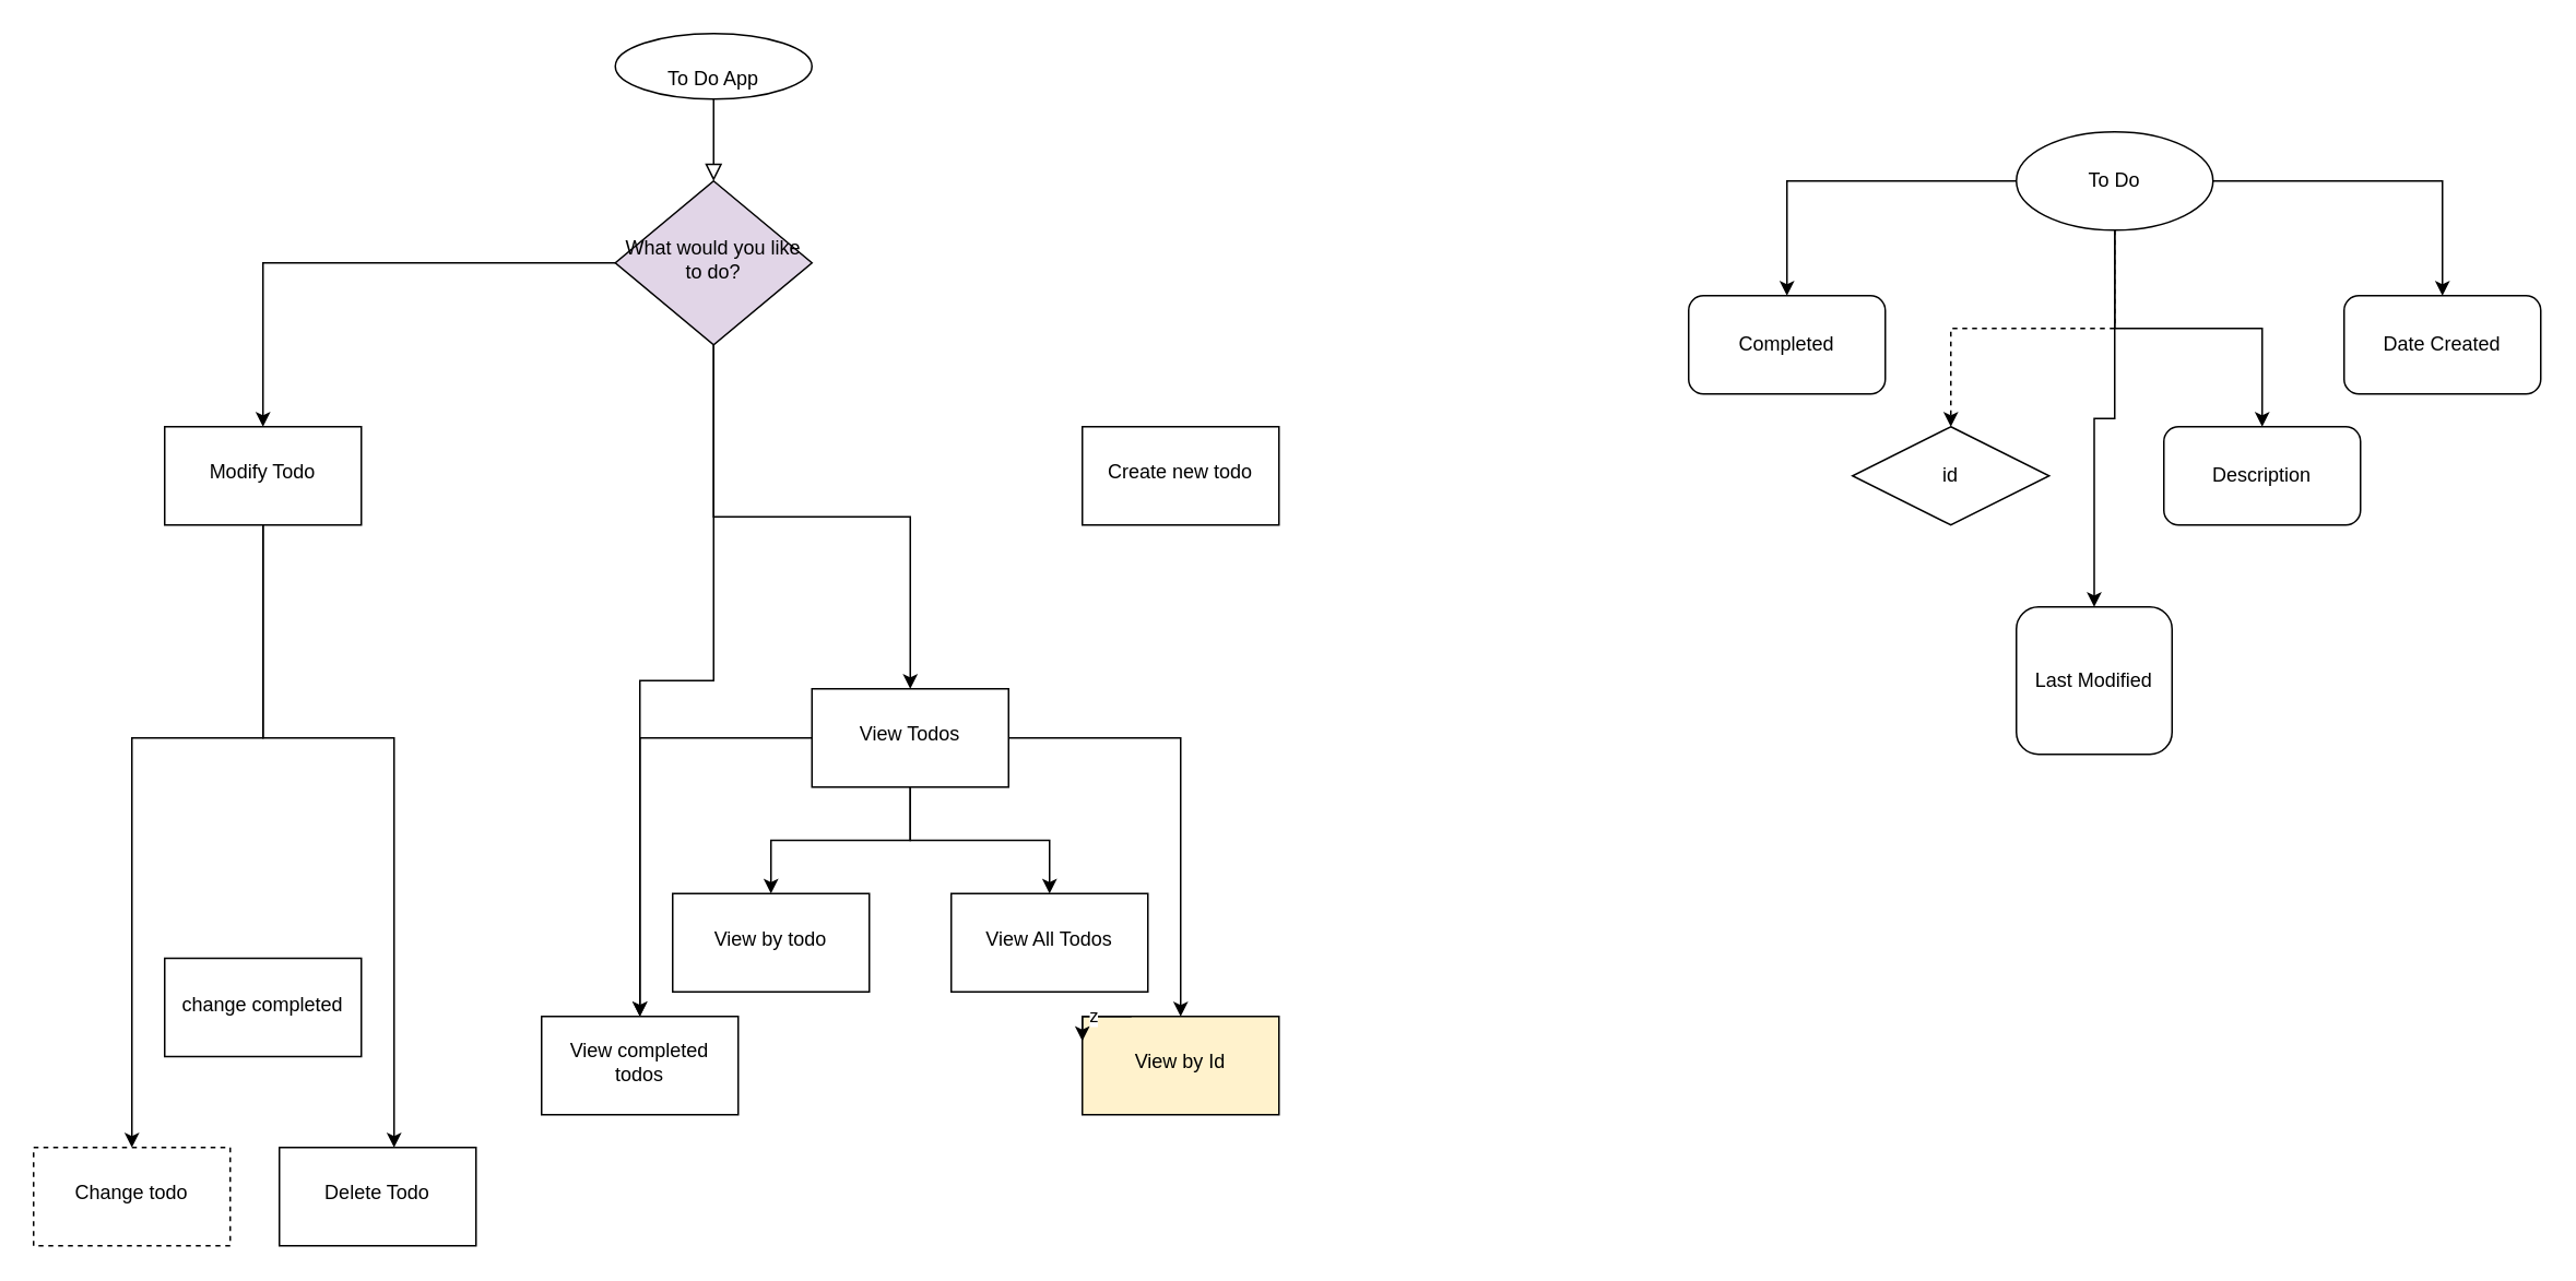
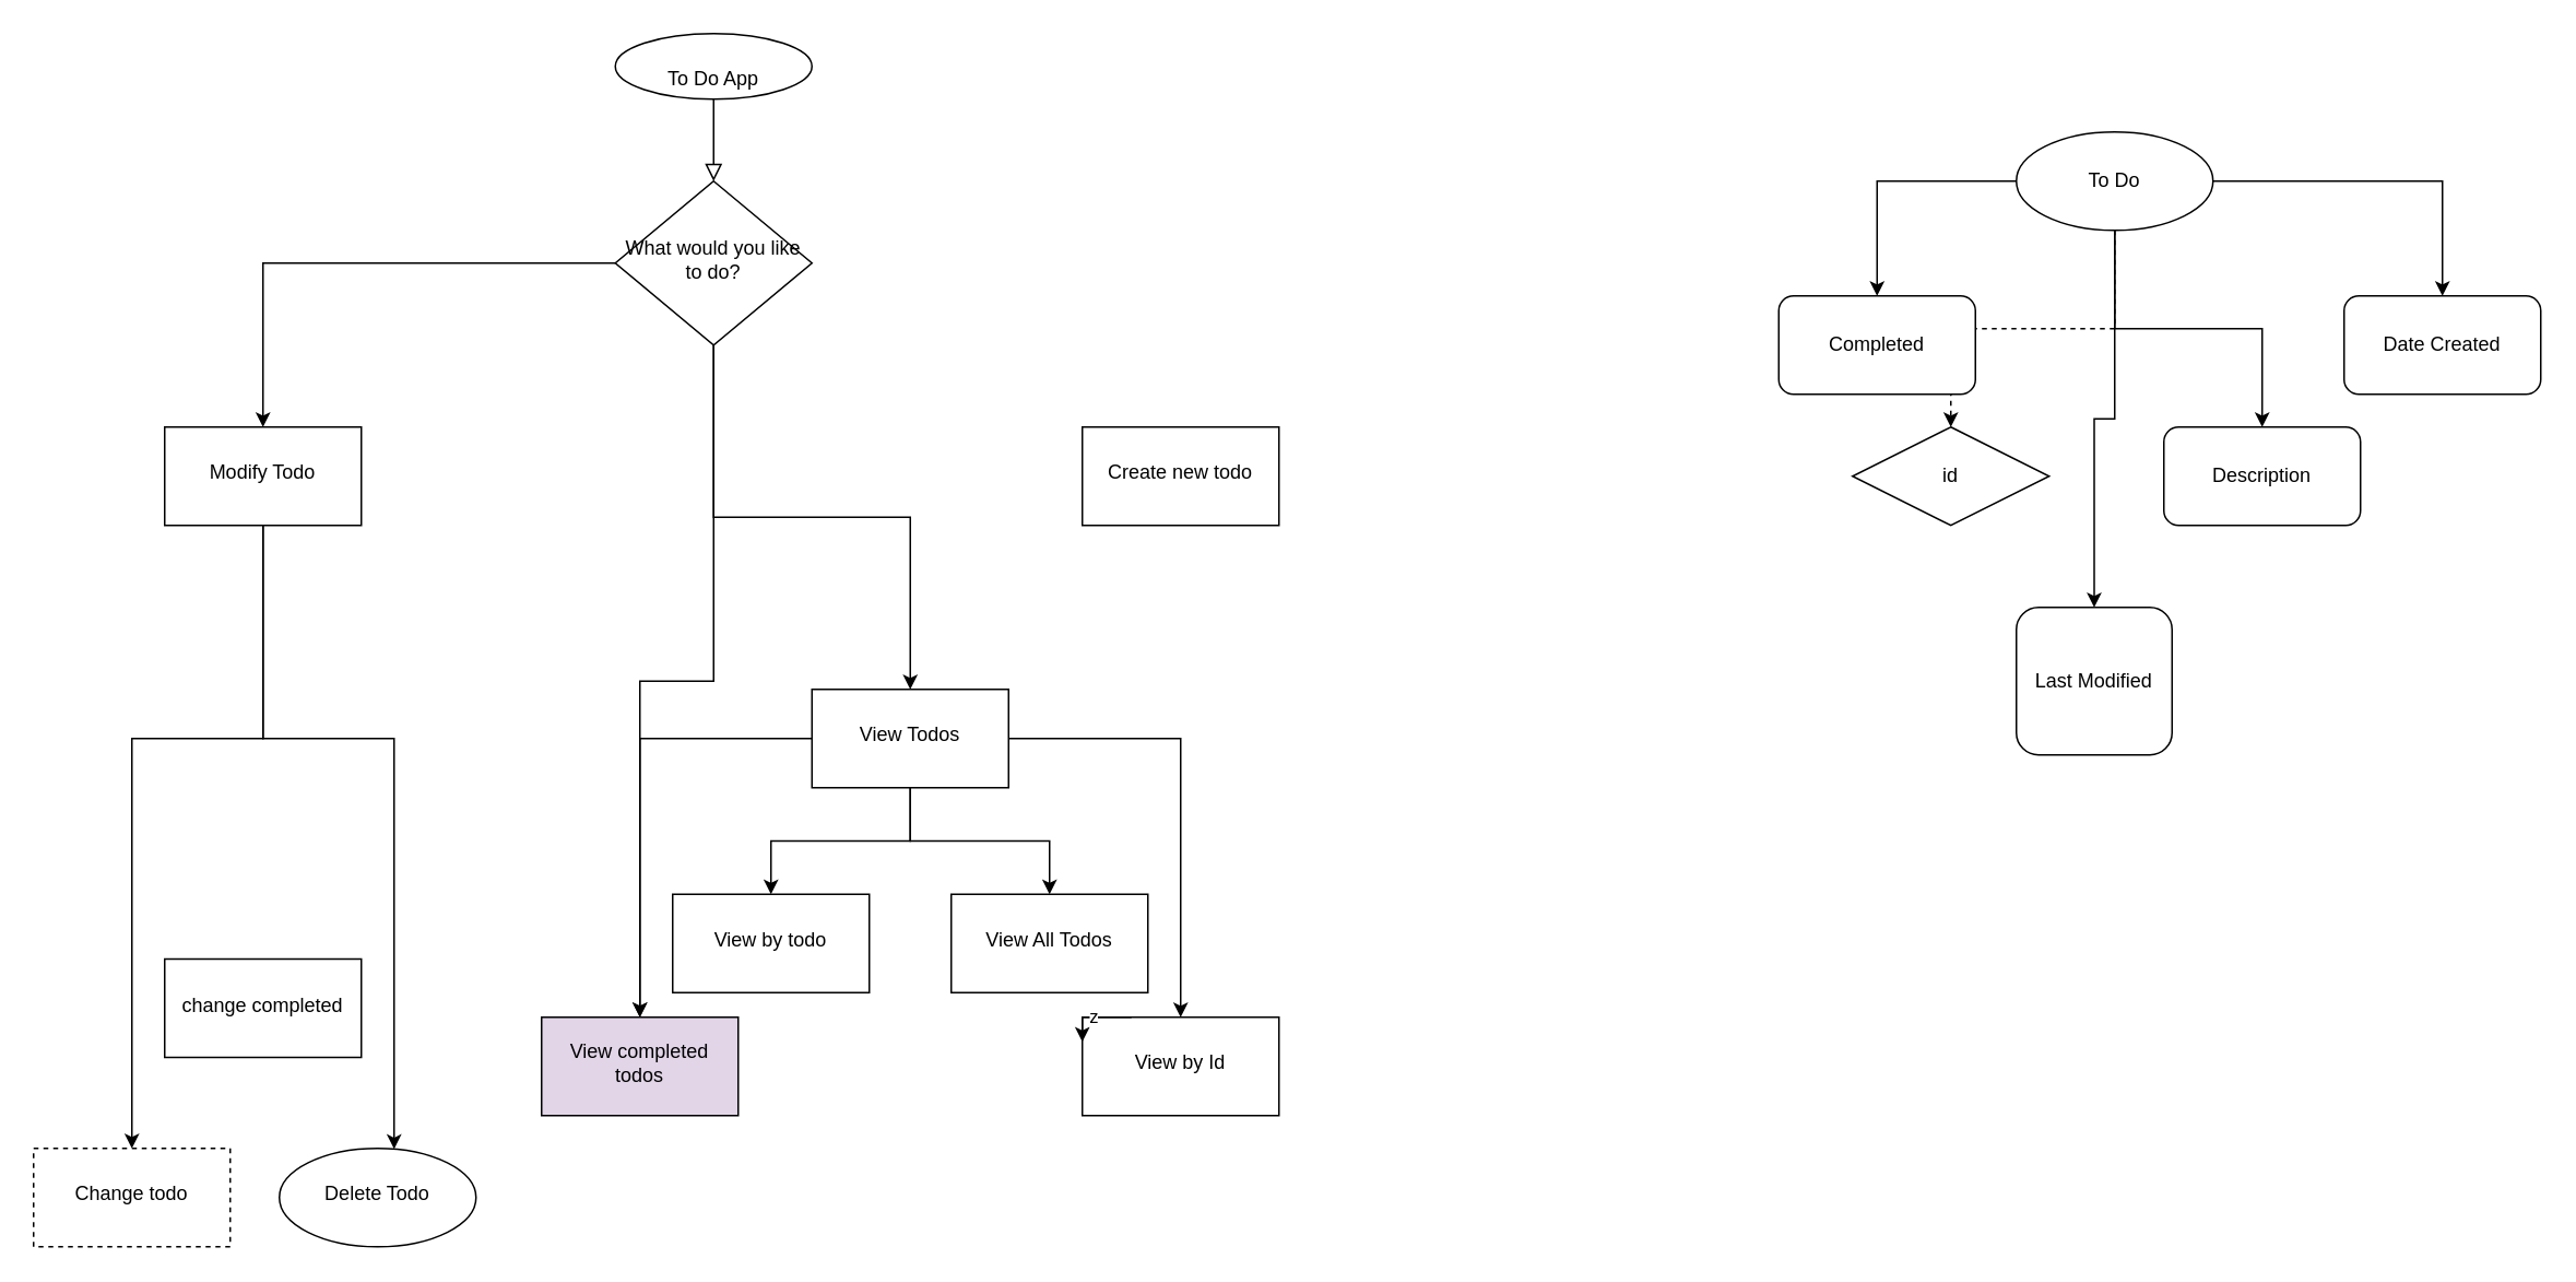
  <mxCell id="0" />
  <mxCell id="1" parent="0" />
  <mxCell id="2" value="" style="rounded=0;html=1;jettySize=auto;orthogonalLoop=1;fontSize=11;endArrow=block;endFill=0;endSize=8;strokeWidth=1;shadow=0;labelBackgroundColor=none;edgeStyle=orthogonalEdgeStyle;" parent="1" source="3" target="7" edge="1"><mxGeometry relative="1" as="geometry" /></mxCell>
  <mxCell id="3" value="&lt;br&gt;To Do App" style="rounded=1;whiteSpace=wrap;html=1;fontSize=12;glass=0;strokeWidth=1;shadow=0;shape=ellipse;perimeter=ellipsePerimeter;" parent="1" vertex="1"><mxGeometry x="375" y="20" width="120" height="40" as="geometry" /></mxCell>
  <mxCell id="4" value="" style="edgeStyle=orthogonalEdgeStyle;rounded=0;orthogonalLoop=1;jettySize=auto;html=1;" parent="1" source="7" target="12" edge="1"><mxGeometry relative="1" as="geometry" /></mxCell>
  <mxCell id="5" value="" style="edgeStyle=orthogonalEdgeStyle;rounded=0;orthogonalLoop=1;jettySize=auto;html=1;" parent="1" source="7" target="30" edge="1"><mxGeometry relative="1" as="geometry" /></mxCell>
  <mxCell id="6" value="" style="edgeStyle=orthogonalEdgeStyle;rounded=0;orthogonalLoop=1;jettySize=auto;html=1;" parent="1" source="7" target="16" edge="1"><mxGeometry relative="1" as="geometry" /></mxCell>
- <mxCell id="7" value="What would you like to do?" style="rhombus;whiteSpace=wrap;html=1;shadow=0;fontFamily=Helvetica;fontSize=12;align=center;strokeWidth=1;spacing=6;spacingTop=-4;fillColor=#e1d5e7;" parent="1" vertex="1"><mxGeometry x="375" y="110" width="120" height="100" as="geometry" /></mxCell>
+ <mxCell id="7" value="What would you like to do?" style="rhombus;whiteSpace=wrap;html=1;shadow=0;fontFamily=Helvetica;fontSize=12;align=center;strokeWidth=1;spacing=6;spacingTop=-4;" parent="1" vertex="1"><mxGeometry x="375" y="110" width="120" height="100" as="geometry" /></mxCell>
  <mxCell id="8" value="" style="edgeStyle=orthogonalEdgeStyle;rounded=0;orthogonalLoop=1;jettySize=auto;html=1;" parent="1" source="12" target="28" edge="1"><mxGeometry relative="1" as="geometry" /></mxCell>
  <mxCell id="9" value="" style="edgeStyle=orthogonalEdgeStyle;rounded=0;orthogonalLoop=1;jettySize=auto;html=1;" parent="1" source="12" target="29" edge="1"><mxGeometry relative="1" as="geometry" /></mxCell>
  <mxCell id="10" value="" style="edgeStyle=orthogonalEdgeStyle;rounded=0;orthogonalLoop=1;jettySize=auto;html=1;" parent="1" source="12" target="30" edge="1"><mxGeometry relative="1" as="geometry" /></mxCell>
  <mxCell id="11" value="" style="edgeStyle=orthogonalEdgeStyle;rounded=0;orthogonalLoop=1;jettySize=auto;html=1;" parent="1" source="12" target="32" edge="1"><mxGeometry relative="1" as="geometry" /></mxCell>
  <mxCell id="12" value="View Todos" style="whiteSpace=wrap;html=1;shadow=0;strokeWidth=1;spacing=6;spacingTop=-4;" parent="1" vertex="1"><mxGeometry x="495" y="420" width="120" height="60" as="geometry" /></mxCell>
  <mxCell id="13" value="Create new todo" style="whiteSpace=wrap;html=1;shadow=0;strokeWidth=1;spacing=6;spacingTop=-4;" parent="1" vertex="1"><mxGeometry x="660" y="260" width="120" height="60" as="geometry" /></mxCell>
  <mxCell id="14" value="" style="edgeStyle=orthogonalEdgeStyle;rounded=0;orthogonalLoop=1;jettySize=auto;html=1;" parent="1" source="16" target="34" edge="1"><mxGeometry relative="1" as="geometry"><Array as="points"><mxPoint x="160" y="450" /><mxPoint x="80" y="450" /></Array></mxGeometry></mxCell>
  <mxCell id="15" value="" style="edgeStyle=orthogonalEdgeStyle;rounded=0;orthogonalLoop=1;jettySize=auto;html=1;" parent="1" source="16" target="35" edge="1"><mxGeometry relative="1" as="geometry"><Array as="points"><mxPoint x="160" y="450" /><mxPoint x="240" y="450" /></Array></mxGeometry></mxCell>
  <mxCell id="16" value="Modify Todo" style="whiteSpace=wrap;html=1;shadow=0;strokeWidth=1;spacing=6;spacingTop=-4;" parent="1" vertex="1"><mxGeometry x="100" y="260" width="120" height="60" as="geometry" /></mxCell>
  <mxCell id="17" value="" style="edgeStyle=orthogonalEdgeStyle;rounded=0;orthogonalLoop=1;jettySize=auto;html=1;" parent="1" source="22" target="23" edge="1"><mxGeometry relative="1" as="geometry" /></mxCell>
  <mxCell id="18" value="" style="edgeStyle=orthogonalEdgeStyle;rounded=0;orthogonalLoop=1;jettySize=auto;html=1;" parent="1" source="22" target="24" edge="1"><mxGeometry relative="1" as="geometry" /></mxCell>
  <mxCell id="19" value="" style="edgeStyle=orthogonalEdgeStyle;rounded=0;orthogonalLoop=1;jettySize=auto;html=1;" parent="1" source="22" target="25" edge="1"><mxGeometry relative="1" as="geometry" /></mxCell>
  <mxCell id="20" value="" style="edgeStyle=orthogonalEdgeStyle;rounded=0;orthogonalLoop=1;jettySize=auto;html=1;" parent="1" source="22" target="26" edge="1"><mxGeometry relative="1" as="geometry" /></mxCell>
  <mxCell id="21" value="" style="edgeStyle=orthogonalEdgeStyle;rounded=0;orthogonalLoop=1;jettySize=auto;html=1;dashed=1;" parent="1" source="22" target="27" edge="1"><mxGeometry relative="1" as="geometry" /></mxCell>
  <mxCell id="22" value="To Do" style="rounded=1;whiteSpace=wrap;html=1;shape=ellipse;perimeter=ellipsePerimeter;aspect=fixed;" parent="1" vertex="1"><mxGeometry x="1230" y="80" width="120" height="60" as="geometry" /></mxCell>
  <mxCell id="23" value="Last Modified" style="rounded=1;whiteSpace=wrap;html=1;" parent="1" vertex="1"><mxGeometry x="1230" y="370" width="95" height="90" as="geometry" /></mxCell>
  <mxCell id="24" value="Date Created" style="whiteSpace=wrap;html=1;rounded=1;" parent="1" vertex="1"><mxGeometry x="1430" y="180" width="120" height="60" as="geometry" /></mxCell>
- <mxCell id="25" value="Completed" style="whiteSpace=wrap;html=1;rounded=1;" parent="1" vertex="1"><mxGeometry x="1030" y="180" width="120" height="60" as="geometry" /></mxCell>
+ <mxCell id="25" value="Completed" style="whiteSpace=wrap;html=1;rounded=1;" parent="1" vertex="1"><mxGeometry x="1085" y="180" width="120" height="60" as="geometry" /></mxCell>
  <mxCell id="26" value="Description" style="whiteSpace=wrap;html=1;rounded=1;" parent="1" vertex="1"><mxGeometry x="1320" y="260" width="120" height="60" as="geometry" /></mxCell>
  <mxCell id="27" value="id" style="rhombus;whiteSpace=wrap;html=1;" parent="1" vertex="1"><mxGeometry x="1130" y="260" width="120" height="60" as="geometry" /></mxCell>
  <mxCell id="28" value="View All Todos" style="whiteSpace=wrap;html=1;shadow=0;strokeWidth=1;spacing=6;spacingTop=-4;" parent="1" vertex="1"><mxGeometry x="580" y="545" width="120" height="60" as="geometry" /></mxCell>
- <mxCell id="29" value="View by Id" style="whiteSpace=wrap;html=1;shadow=0;strokeWidth=1;spacing=6;spacingTop=-4;fillColor=#fff2cc;" parent="1" vertex="1"><mxGeometry x="660" y="620" width="120" height="60" as="geometry" /></mxCell>
- <mxCell id="30" value="View completed todos" style="whiteSpace=wrap;html=1;shadow=0;strokeWidth=1;spacing=6;spacingTop=-4;" parent="1" vertex="1"><mxGeometry x="330" y="620" width="120" height="60" as="geometry" /></mxCell>
+ <mxCell id="29" value="View by Id" style="whiteSpace=wrap;html=1;shadow=0;strokeWidth=1;spacing=6;spacingTop=-4;" parent="1" vertex="1"><mxGeometry x="660" y="620" width="120" height="60" as="geometry" /></mxCell>
+ <mxCell id="30" value="View completed todos" style="whiteSpace=wrap;html=1;shadow=0;strokeWidth=1;spacing=6;spacingTop=-4;fillColor=#e1d5e7;" parent="1" vertex="1"><mxGeometry x="330" y="620" width="120" height="60" as="geometry" /></mxCell>
  <mxCell id="31" value="z" style="edgeStyle=orthogonalEdgeStyle;rounded=0;orthogonalLoop=1;jettySize=auto;html=1;exitX=0.25;exitY=0;exitDx=0;exitDy=0;entryX=0;entryY=0.25;entryDx=0;entryDy=0;" parent="1" source="29" target="29" edge="1"><mxGeometry relative="1" as="geometry" /></mxCell>
  <mxCell id="32" value="View by todo" style="whiteSpace=wrap;html=1;shadow=0;strokeWidth=1;spacing=6;spacingTop=-4;" parent="1" vertex="1"><mxGeometry x="410" y="545" width="120" height="60" as="geometry" /></mxCell>
  <mxCell id="33" value="change completed" style="whiteSpace=wrap;html=1;shadow=0;strokeWidth=1;spacing=6;spacingTop=-4;" parent="1" vertex="1"><mxGeometry x="100" y="584.5" width="120" height="60" as="geometry" /></mxCell>
  <mxCell id="34" value="Change todo" style="whiteSpace=wrap;html=1;shadow=0;strokeWidth=1;spacing=6;spacingTop=-4;dashed=1;" parent="1" vertex="1"><mxGeometry x="20" y="700" width="120" height="60" as="geometry" /></mxCell>
- <mxCell id="35" value="Delete Todo" style="whiteSpace=wrap;html=1;shadow=0;strokeWidth=1;spacing=6;spacingTop=-4;" parent="1" vertex="1"><mxGeometry x="170" y="700" width="120" height="60" as="geometry" /></mxCell>
+ <mxCell id="35" value="Delete Todo" style="ellipse;whiteSpace=wrap;html=1;shadow=0;strokeWidth=1;spacing=6;spacingTop=-4;" parent="1" vertex="1"><mxGeometry x="170" y="700" width="120" height="60" as="geometry" /></mxCell>
